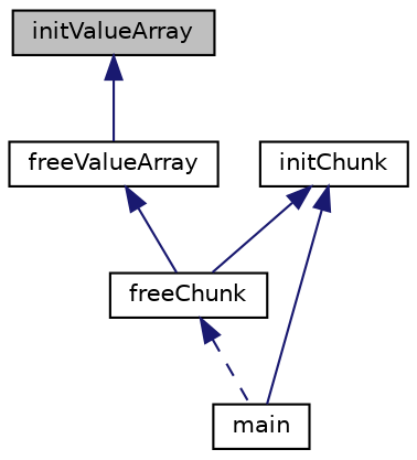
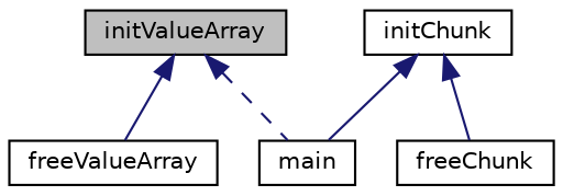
  digraph {
    rankdir=TB
    node [color=black fillcolor=white fontname=Helvetica fontsize=10 shape=record style=filled]
    edge [color=midnightblue dir=back fontname=Helvetica fontsize=10 labelfontname=Helvetica labelfontsize=10 style=solid]
    n1 [fillcolor=grey75 fontcolor=black height=0.2 label=initValueArray width=0.4]
    n2 [height=0.2 label=freeValueArray width=0.4]
    n3 [height=0.2 label=freeChunk width=0.4]
    n4 [height=0.2 label=initChunk width=0.4]
    n5 [height=0.2 label=main width=0.4]
    n1 -> n2
-   n2 -> n3
-   n3 -> n5 [style=dashed]
+   n1 -> n5 [style=dashed]
    n4 -> n3
    n4 -> n5
  }
